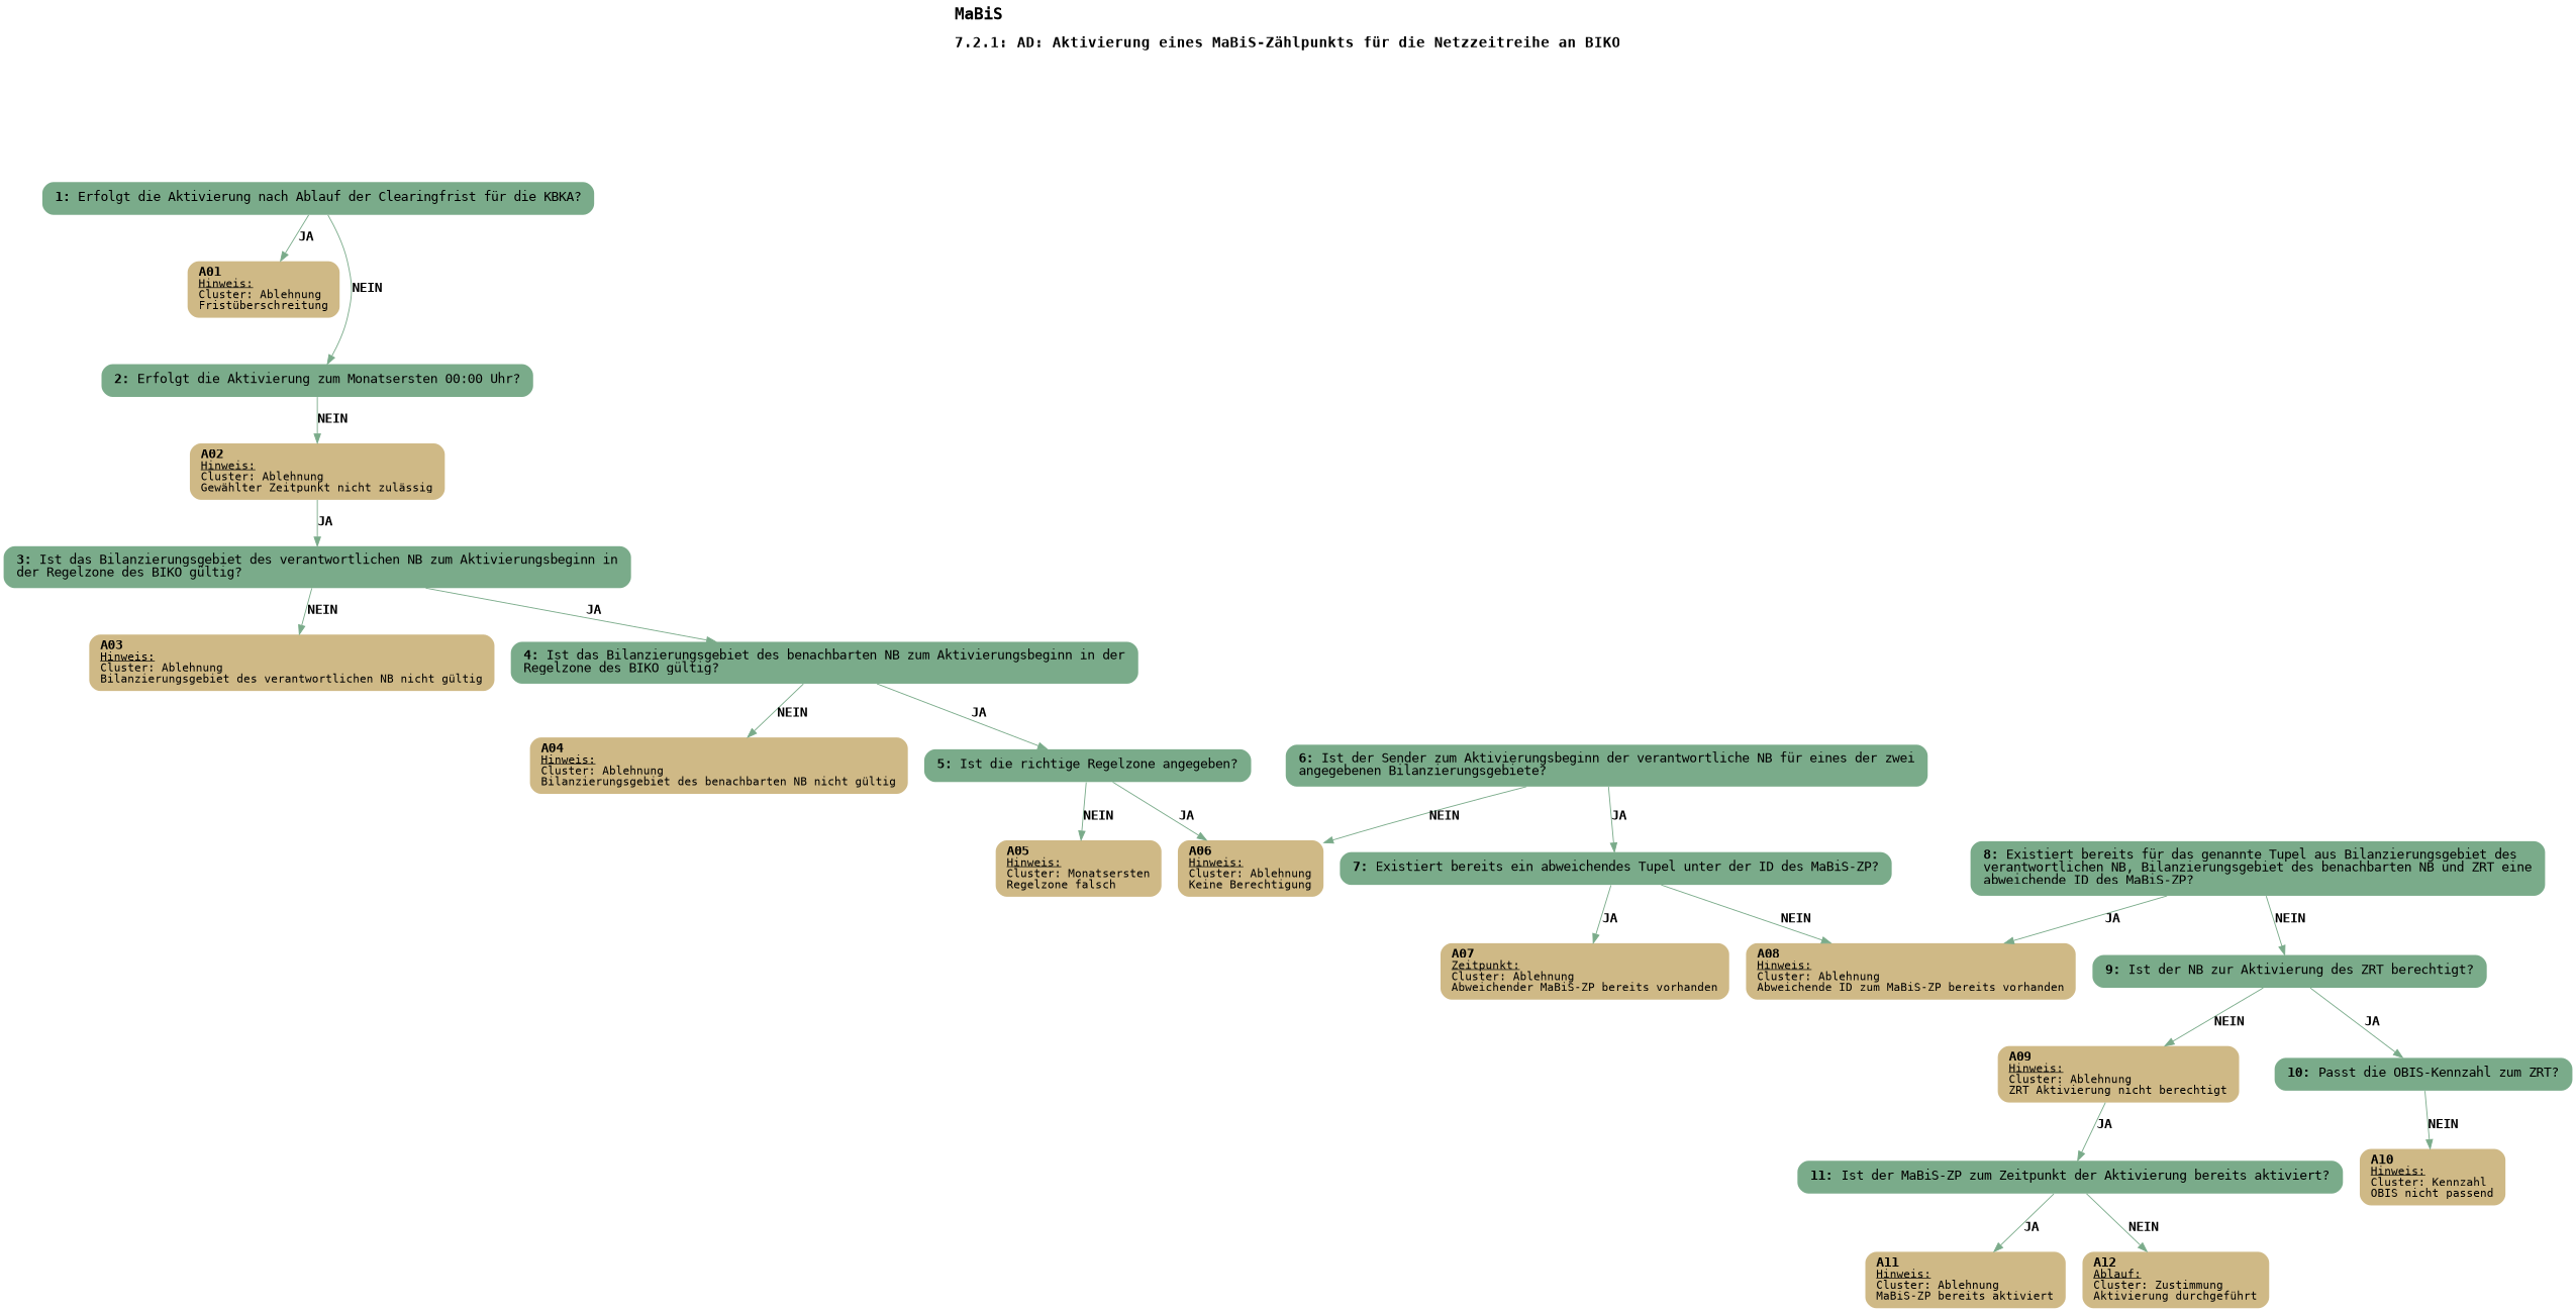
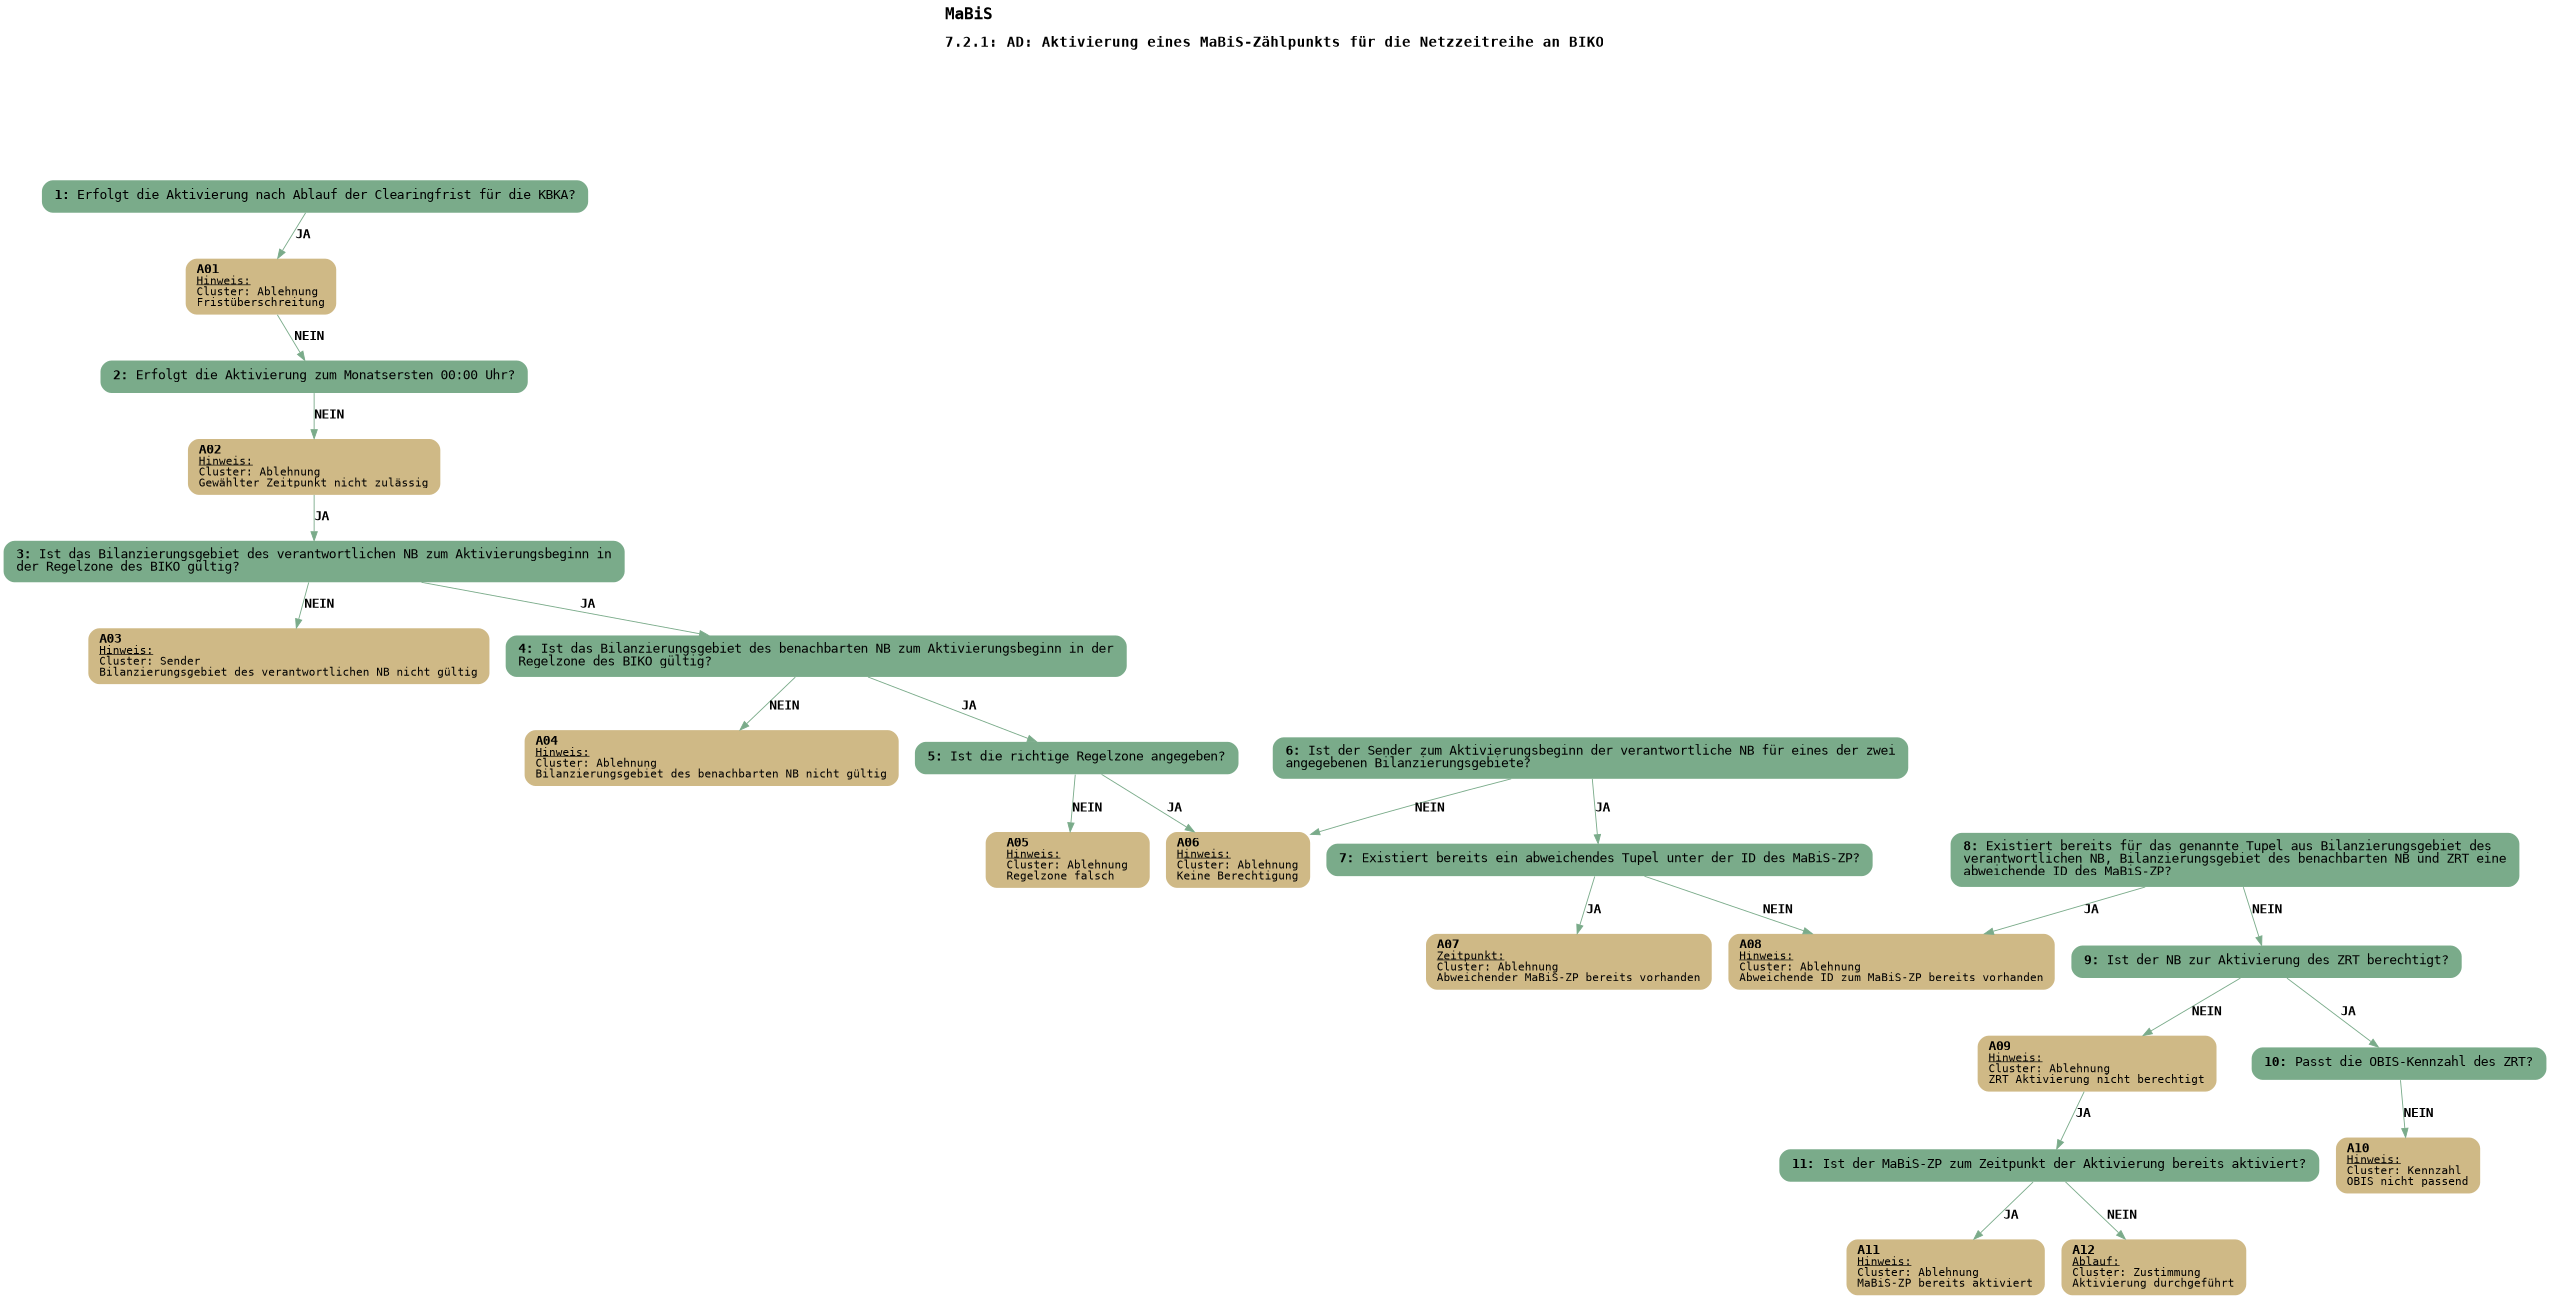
  digraph {
    concentrate=true
    fontname="DejaVu Sans Mono"
    label=<<B><FONT POINT-SIZE="18">MaBiS</FONT></B><BR align="left"/><BR/><B><FONT POINT-SIZE="16">7.2.1: AD: Aktivierung eines MaBiS-Zählpunkts für die Netzzeitreihe an BIKO</FONT></B><BR align="left"/><BR/><BR/><BR/>>
    labelloc=t
    pack=true
    packmode=array
    rankdir=TB
    node [fillcolor="#cfb986" fontname="DejaVu Sans Mono" margin="0.17,0.08" penwidth=0.0 shape=box style="filled,rounded"]
    edge [color="#7aab8a" fontname="DejaVu Sans Mono"]
    n1 [fillcolor="#7aab8a" label=<<B>1: </B>Erfolgt die Aktivierung nach Ablauf der Clearingfrist für die KBKA?<BR align="left"/>> margin="0.2,0.12"]
    n2 [label=<<B>A01</B><BR align="left"/><FONT point-size="12"><U>Hinweis:</U><BR align="left"/>Cluster: Ablehnung<BR align="left"/>Fristüberschreitung<BR align="left"/></FONT>>]
    n3 [fillcolor="#7aab8a" label=<<B>2: </B>Erfolgt die Aktivierung zum Monatsersten 00:00 Uhr?<BR align="left"/>> margin="0.2,0.12"]
    n4 [label=<<B>A02</B><BR align="left"/><FONT point-size="12"><U>Hinweis:</U><BR align="left"/>Cluster: Ablehnung<BR align="left"/>Gewählter Zeitpunkt nicht zulässig<BR align="left"/></FONT>>]
    n5 [fillcolor="#7aab8a" label=<<B>3: </B>Ist das Bilanzierungsgebiet des verantwortlichen NB zum Aktivierungsbeginn in<BR align="left"/>der Regelzone des BIKO gültig?<BR align="left"/>> margin="0.2,0.12"]
-   n6 [label=<<B>A03</B><BR align="left"/><FONT point-size="12"><U>Hinweis:</U><BR align="left"/>Cluster: Ablehnung<BR align="left"/>Bilanzierungsgebiet des verantwortlichen NB nicht gültig<BR align="left"/></FONT>>]
+   n6 [label=<<B>A03</B><BR align="left"/><FONT point-size="12"><U>Hinweis:</U><BR align="left"/>Cluster: Sender<BR align="left"/>Bilanzierungsgebiet des verantwortlichen NB nicht gültig<BR align="left"/></FONT>>]
    n7 [fillcolor="#7aab8a" label=<<B>4: </B>Ist das Bilanzierungsgebiet des benachbarten NB zum Aktivierungsbeginn in der<BR align="left"/>Regelzone des BIKO gültig?<BR align="left"/>> margin="0.2,0.12"]
    n8 [label=<<B>A04</B><BR align="left"/><FONT point-size="12"><U>Hinweis:</U><BR align="left"/>Cluster: Ablehnung<BR align="left"/>Bilanzierungsgebiet des benachbarten NB nicht gültig<BR align="left"/></FONT>>]
    n9 [fillcolor="#7aab8a" label=<<B>5: </B>Ist die richtige Regelzone angegeben?<BR align="left"/>> margin="0.2,0.12"]
-   n10 [label=<<B>A05</B><BR align="left"/><FONT point-size="12"><U>Hinweis:</U><BR align="left"/>Cluster: Monatsersten<BR align="left"/>Regelzone falsch<BR align="left"/></FONT>>]
+   n10 [label=<<B>A05</B><BR align="left"/><FONT point-size="12"><U>Hinweis:</U><BR align="left"/>Cluster: Ablehnung<BR align="left"/>Regelzone falsch<BR align="left"/></FONT>>]
    n11 [label=<<B>A06</B><BR align="left"/><FONT point-size="12"><U>Hinweis:</U><BR align="left"/>Cluster: Ablehnung<BR align="left"/>Keine Berechtigung<BR align="left"/></FONT>>]
    n12 [fillcolor="#7aab8a" label=<<B>6: </B>Ist der Sender zum Aktivierungsbeginn der verantwortliche NB für eines der zwei<BR align="left"/>angegebenen Bilanzierungsgebiete?<BR align="left"/>> margin="0.2,0.12"]
    n13 [fillcolor="#7aab8a" label=<<B>7: </B>Existiert bereits ein abweichendes Tupel unter der ID des MaBiS-ZP?<BR align="left"/>> margin="0.2,0.12"]
    n14 [label=<<B>A07</B><BR align="left"/><FONT point-size="12"><U>Zeitpunkt:</U><BR align="left"/>Cluster: Ablehnung<BR align="left"/>Abweichender MaBiS-ZP bereits vorhanden<BR align="left"/></FONT>>]
    n15 [label=<<B>A08</B><BR align="left"/><FONT point-size="12"><U>Hinweis:</U><BR align="left"/>Cluster: Ablehnung<BR align="left"/>Abweichende ID zum MaBiS-ZP bereits vorhanden<BR align="left"/></FONT>>]
    n16 [fillcolor="#7aab8a" label=<<B>8: </B>Existiert bereits für das genannte Tupel aus Bilanzierungsgebiet des<BR align="left"/>verantwortlichen NB, Bilanzierungsgebiet des benachbarten NB und ZRT eine<BR align="left"/>abweichende ID des MaBiS-ZP?<BR align="left"/>> margin="0.2,0.12"]
    n17 [fillcolor="#7aab8a" label=<<B>9: </B>Ist der NB zur Aktivierung des ZRT berechtigt?<BR align="left"/>> margin="0.2,0.12"]
    n18 [label=<<B>A09</B><BR align="left"/><FONT point-size="12"><U>Hinweis:</U><BR align="left"/>Cluster: Ablehnung<BR align="left"/>ZRT Aktivierung nicht berechtigt<BR align="left"/></FONT>>]
-   n19 [fillcolor="#7aab8a" label=<<B>10: </B>Passt die OBIS-Kennzahl zum ZRT?<BR align="left"/>> margin="0.2,0.12"]
+   n19 [fillcolor="#7aab8a" label=<<B>10: </B>Passt die OBIS-Kennzahl des ZRT?<BR align="left"/>> margin="0.2,0.12"]
    n20 [fillcolor="#7aab8a" label=<<B>11: </B>Ist der MaBiS-ZP zum Zeitpunkt der Aktivierung bereits aktiviert?<BR align="left"/>> margin="0.2,0.12"]
    n21 [label=<<B>A10</B><BR align="left"/><FONT point-size="12"><U>Hinweis:</U><BR align="left"/>Cluster: Kennzahl<BR align="left"/>OBIS nicht passend<BR align="left"/></FONT>>]
    n22 [label=<<B>A11</B><BR align="left"/><FONT point-size="12"><U>Hinweis:</U><BR align="left"/>Cluster: Ablehnung<BR align="left"/>MaBiS-ZP bereits aktiviert<BR align="left"/></FONT>>]
    n23 [label=<<B>A12</B><BR align="left"/><FONT point-size="12"><U>Ablauf:</U><BR align="left"/>Cluster: Zustimmung<BR align="left"/>Aktivierung durchgeführt<BR align="left"/></FONT>>]
    n1 -> n2 [label=<<B>JA</B>>]
-   n1 -> n3 [label=<<B>NEIN</B>>]
+   n2 -> n3 [label=<<B>NEIN</B>>]
    n3 -> n4 [label=<<B>NEIN</B>>]
    n4 -> n5 [label=<<B>JA</B>>]
    n5 -> n6 [label=<<B>NEIN</B>>]
    n5 -> n7 [label=<<B>JA</B>>]
    n7 -> n8 [label=<<B>NEIN</B>>]
    n7 -> n9 [label=<<B>JA</B>>]
    n9 -> n10 [label=<<B>NEIN</B>>]
    n9 -> n11 [label=<<B>JA</B>>]
    n12 -> n11 [label=<<B>NEIN</B>>]
    n12 -> n13 [label=<<B>JA</B>>]
    n13 -> n14 [label=<<B>JA</B>>]
    n13 -> n15 [label=<<B>NEIN</B>>]
    n16 -> n15 [label=<<B>JA</B>>]
    n16 -> n17 [label=<<B>NEIN</B>>]
    n17 -> n18 [label=<<B>NEIN</B>>]
    n17 -> n19 [label=<<B>JA</B>>]
    n18 -> n20 [label=<<B>JA</B>>]
    n19 -> n21 [label=<<B>NEIN</B>>]
    n20 -> n22 [label=<<B>JA</B>>]
    n20 -> n23 [label=<<B>NEIN</B>>]
  }
